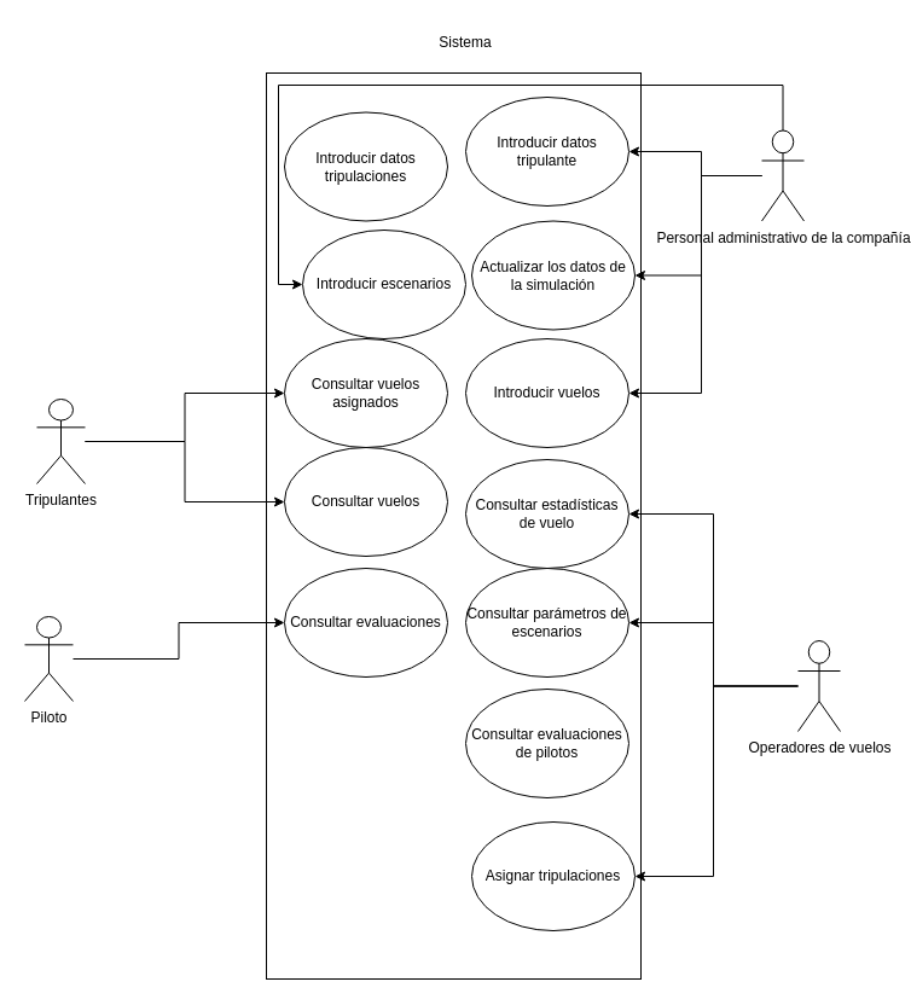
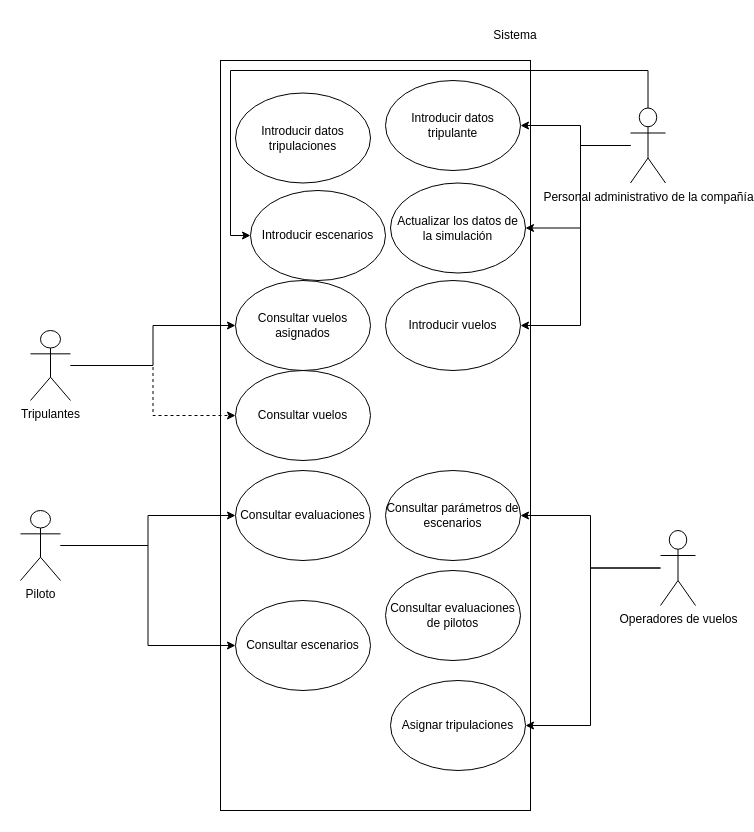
  <mxCell id="0" />
  <mxCell id="1" parent="0" />
  <mxCell id="2" value="" style="rounded=0;whiteSpace=wrap;html=1;rotation=0;direction=south;" vertex="1" parent="1"><mxGeometry x="220" y="60" width="310" height="750" as="geometry" /></mxCell>
+ <mxCell id="3" style="edgeStyle=orthogonalEdgeStyle;rounded=0;orthogonalLoop=1;jettySize=auto;html=1;entryX=0;entryY=0.5;entryDx=0;entryDy=0;" edge="1" parent="1" source="5" target="22"><mxGeometry relative="1" as="geometry" /></mxCell>
  <mxCell id="4" style="edgeStyle=orthogonalEdgeStyle;rounded=0;orthogonalLoop=1;jettySize=auto;html=1;" edge="1" parent="1" source="5" target="24"><mxGeometry relative="1" as="geometry" /></mxCell>
  <mxCell id="5" value="Piloto" style="shape=umlActor;verticalLabelPosition=bottom;verticalAlign=top;html=1;outlineConnect=0;" vertex="1" parent="1"><mxGeometry x="20" y="510" width="40" height="70" as="geometry" /></mxCell>
  <mxCell id="6" style="edgeStyle=orthogonalEdgeStyle;rounded=0;orthogonalLoop=1;jettySize=auto;html=1;entryX=0;entryY=0.5;entryDx=0;entryDy=0;" edge="1" parent="1" source="8" target="19"><mxGeometry relative="1" as="geometry" /></mxCell>
- <mxCell id="7" style="edgeStyle=orthogonalEdgeStyle;rounded=0;orthogonalLoop=1;jettySize=auto;html=1;entryX=0;entryY=0.5;entryDx=0;entryDy=0;" edge="1" parent="1" source="8" target="26"><mxGeometry relative="1" as="geometry" /></mxCell>
+ <mxCell id="7" style="edgeStyle=orthogonalEdgeStyle;rounded=0;orthogonalLoop=1;jettySize=auto;html=1;entryX=0;entryY=0.5;entryDx=0;entryDy=0;dashed=1;" edge="1" parent="1" source="8" target="26"><mxGeometry relative="1" as="geometry" /></mxCell>
  <mxCell id="8" value="Tripulantes" style="shape=umlActor;verticalLabelPosition=bottom;verticalAlign=top;html=1;outlineConnect=0;" vertex="1" parent="1"><mxGeometry x="30" y="330" width="40" height="70" as="geometry" /></mxCell>
  <mxCell id="9" style="edgeStyle=orthogonalEdgeStyle;rounded=0;orthogonalLoop=1;jettySize=auto;html=1;entryX=1;entryY=0.5;entryDx=0;entryDy=0;" edge="1" parent="1" source="13" target="20"><mxGeometry relative="1" as="geometry"><Array as="points"><mxPoint x="580" y="145" /><mxPoint x="580" y="125" /></Array></mxGeometry></mxCell>
  <mxCell id="10" style="edgeStyle=orthogonalEdgeStyle;rounded=0;orthogonalLoop=1;jettySize=auto;html=1;entryX=1;entryY=0.5;entryDx=0;entryDy=0;" edge="1" parent="1" source="13" target="29"><mxGeometry relative="1" as="geometry"><Array as="points"><mxPoint x="580" y="145" /><mxPoint x="580" y="228" /></Array></mxGeometry></mxCell>
  <mxCell id="11" style="edgeStyle=orthogonalEdgeStyle;rounded=0;orthogonalLoop=1;jettySize=auto;html=1;entryX=1;entryY=0.5;entryDx=0;entryDy=0;" edge="1" parent="1" source="13" target="30"><mxGeometry relative="1" as="geometry"><Array as="points"><mxPoint x="580" y="145" /><mxPoint x="580" y="325" /></Array></mxGeometry></mxCell>
  <mxCell id="12" style="edgeStyle=orthogonalEdgeStyle;rounded=0;orthogonalLoop=1;jettySize=auto;html=1;entryX=0;entryY=0.5;entryDx=0;entryDy=0;" edge="1" parent="1" source="13" target="31"><mxGeometry relative="1" as="geometry"><Array as="points"><mxPoint x="648" y="70" /><mxPoint x="230" y="70" /><mxPoint x="230" y="235" /></Array></mxGeometry></mxCell>
  <mxCell id="13" value="Personal administrativo de la compañía" style="shape=umlActor;verticalLabelPosition=bottom;verticalAlign=top;html=1;outlineConnect=0;" vertex="1" parent="1"><mxGeometry x="630" y="107.5" width="35" height="75" as="geometry" /></mxCell>
- <mxCell id="14" style="edgeStyle=orthogonalEdgeStyle;rounded=0;orthogonalLoop=1;jettySize=auto;html=1;entryX=1;entryY=0.5;entryDx=0;entryDy=0;" edge="1" parent="1" source="17" target="21"><mxGeometry relative="1" as="geometry" /></mxCell>
  <mxCell id="15" style="edgeStyle=orthogonalEdgeStyle;rounded=0;orthogonalLoop=1;jettySize=auto;html=1;entryX=1;entryY=0.5;entryDx=0;entryDy=0;" edge="1" parent="1" source="17" target="25"><mxGeometry relative="1" as="geometry" /></mxCell>
  <mxCell id="16" style="edgeStyle=orthogonalEdgeStyle;rounded=0;orthogonalLoop=1;jettySize=auto;html=1;entryX=1;entryY=0.5;entryDx=0;entryDy=0;" edge="1" parent="1" source="17" target="27"><mxGeometry relative="1" as="geometry"><Array as="points"><mxPoint x="590" y="568" /><mxPoint x="590" y="725" /></Array></mxGeometry></mxCell>
  <mxCell id="17" value="Operadores de vuelos" style="shape=umlActor;verticalLabelPosition=bottom;verticalAlign=top;html=1;outlineConnect=0;" vertex="1" parent="1"><mxGeometry x="660" y="530" width="35" height="75" as="geometry" /></mxCell>
- <mxCell id="18" value="Sistema" style="text;html=1;strokeColor=none;fillColor=none;align=center;verticalAlign=middle;whiteSpace=wrap;rounded=0;" vertex="1" parent="1"><mxGeometry x="350" y="20" width="70" height="30" as="geometry" /></mxCell>
+ <mxCell id="18" value="Sistema" style="text;html=1;strokeColor=none;fillColor=none;align=center;verticalAlign=middle;whiteSpace=wrap;rounded=0;" vertex="1" parent="1"><mxGeometry x="480" y="20" width="70" height="30" as="geometry" /></mxCell>
  <mxCell id="19" value="Consultar vuelos asignados" style="ellipse;whiteSpace=wrap;html=1;" vertex="1" parent="1"><mxGeometry x="235" y="280" width="135" height="90" as="geometry" /></mxCell>
  <mxCell id="20" value="Introducir datos tripulante" style="ellipse;whiteSpace=wrap;html=1;" vertex="1" parent="1"><mxGeometry x="385" y="80" width="135" height="90" as="geometry" /></mxCell>
- <mxCell id="21" value="Consultar estadísticas de vuelo" style="ellipse;whiteSpace=wrap;html=1;" vertex="1" parent="1"><mxGeometry x="385" y="380" width="135" height="90" as="geometry" /></mxCell>
+ <mxCell id="22" value="Consultar escenarios " style="ellipse;whiteSpace=wrap;html=1;" vertex="1" parent="1"><mxGeometry x="235" y="600" width="135" height="90" as="geometry" /></mxCell>
  <mxCell id="23" value="Consultar evaluaciones de pilotos" style="ellipse;whiteSpace=wrap;html=1;" vertex="1" parent="1"><mxGeometry x="385" y="570" width="135" height="90" as="geometry" /></mxCell>
  <mxCell id="24" value="Consultar evaluaciones" style="ellipse;whiteSpace=wrap;html=1;" vertex="1" parent="1"><mxGeometry x="235" y="470" width="135" height="90" as="geometry" /></mxCell>
  <mxCell id="25" value="Consultar parámetros de escenarios" style="ellipse;whiteSpace=wrap;html=1;" vertex="1" parent="1"><mxGeometry x="385" y="470" width="135" height="90" as="geometry" /></mxCell>
  <mxCell id="26" value="Consultar vuelos " style="ellipse;whiteSpace=wrap;html=1;" vertex="1" parent="1"><mxGeometry x="235" y="370" width="135" height="90" as="geometry" /></mxCell>
  <mxCell id="27" value="Asignar tripulaciones" style="ellipse;whiteSpace=wrap;html=1;" vertex="1" parent="1"><mxGeometry x="390" y="680" width="135" height="90" as="geometry" /></mxCell>
  <mxCell id="28" value="Introducir datos tripulaciones" style="ellipse;whiteSpace=wrap;html=1;" vertex="1" parent="1"><mxGeometry x="235" y="92.5" width="135" height="90" as="geometry" /></mxCell>
  <mxCell id="29" value="Actualizar los datos de la simulación" style="ellipse;whiteSpace=wrap;html=1;" vertex="1" parent="1"><mxGeometry x="390" y="182.5" width="135" height="90" as="geometry" /></mxCell>
  <mxCell id="30" value="Introducir vuelos" style="ellipse;whiteSpace=wrap;html=1;" vertex="1" parent="1"><mxGeometry x="385" y="280" width="135" height="90" as="geometry" /></mxCell>
  <mxCell id="31" value="Introducir escenarios" style="ellipse;whiteSpace=wrap;html=1;" vertex="1" parent="1"><mxGeometry x="250" y="190" width="135" height="90" as="geometry" /></mxCell>
